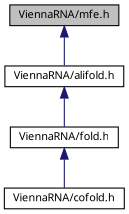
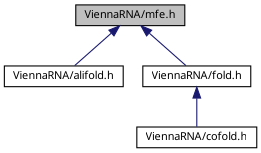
  digraph {
    fontname="Noto Sans"
    node [color=black fontname="Noto Sans" fontsize=10 shape=record]
    edge [color=midnightblue dir=back fontname="Noto Sans" fontsize=10 labelfontname=Helvetica labelfontsize=10 style=solid]
    n1 [fillcolor=grey75 fontcolor=black height=0.2 label="ViennaRNA/mfe.h" style=filled width=0.4]
    n2 [height=0.2 label="ViennaRNA/alifold.h" width=0.4]
    n3 [height=0.2 label="ViennaRNA/fold.h" width=0.4]
    n4 [height=0.2 label="ViennaRNA/cofold.h" width=0.4]
    n1 -> n2
-   n2 -> n3
+   n1 -> n3
    n3 -> n4
  }
